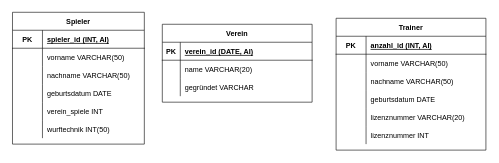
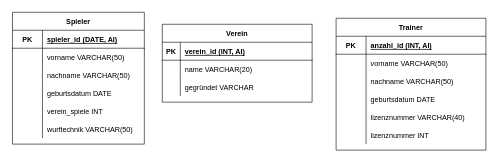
  <mxCell id="0" />
  <mxCell id="1" parent="0" />
  <mxCell id="2" value="Spieler" style="shape=table;startSize=30;container=1;collapsible=1;childLayout=tableLayout;fixedRows=1;rowLines=0;fontStyle=1;align=center;resizeLast=1;" parent="1" vertex="1"><mxGeometry x="20" y="20" width="220" height="220" as="geometry" /></mxCell>
  <mxCell id="3" value="" style="shape=tableRow;horizontal=0;startSize=0;swimlaneHead=0;swimlaneBody=0;fillColor=none;collapsible=0;dropTarget=0;points=[[0,0.5],[1,0.5]];portConstraint=eastwest;top=0;left=0;right=0;bottom=1;" parent="2" vertex="1"><mxGeometry y="30" width="220" height="30" as="geometry" /></mxCell>
  <mxCell id="4" value="PK" style="shape=partialRectangle;connectable=0;fillColor=none;top=0;left=0;bottom=0;right=0;fontStyle=1;overflow=hidden;" parent="3" vertex="1"><mxGeometry width="50.0" height="30" as="geometry"><mxRectangle width="50.0" height="30" as="alternateBounds" /></mxGeometry></mxCell>
- <mxCell id="5" value="spieler_id (INT, AI)" style="shape=partialRectangle;connectable=0;fillColor=none;top=0;left=0;bottom=0;right=0;align=left;spacingLeft=6;fontStyle=5;overflow=hidden;" parent="3" vertex="1"><mxGeometry x="50.0" width="170.0" height="30" as="geometry"><mxRectangle width="170.0" height="30" as="alternateBounds" /></mxGeometry></mxCell>
+ <mxCell id="5" value="spieler_id (DATE, AI)" style="shape=partialRectangle;connectable=0;fillColor=none;top=0;left=0;bottom=0;right=0;align=left;spacingLeft=6;fontStyle=5;overflow=hidden;" parent="3" vertex="1"><mxGeometry x="50.0" width="170.0" height="30" as="geometry"><mxRectangle width="170.0" height="30" as="alternateBounds" /></mxGeometry></mxCell>
  <mxCell id="6" value="" style="shape=tableRow;horizontal=0;startSize=0;swimlaneHead=0;swimlaneBody=0;fillColor=none;collapsible=0;dropTarget=0;points=[[0,0.5],[1,0.5]];portConstraint=eastwest;top=0;left=0;right=0;bottom=0;" parent="2" vertex="1"><mxGeometry y="60" width="220" height="30" as="geometry" /></mxCell>
  <mxCell id="7" value="" style="shape=partialRectangle;connectable=0;fillColor=none;top=0;left=0;bottom=0;right=0;editable=1;overflow=hidden;" parent="6" vertex="1"><mxGeometry width="50.0" height="30" as="geometry"><mxRectangle width="50.0" height="30" as="alternateBounds" /></mxGeometry></mxCell>
  <mxCell id="8" value="vorname VARCHAR(50)" style="shape=partialRectangle;connectable=0;fillColor=none;top=0;left=0;bottom=0;right=0;align=left;spacingLeft=6;overflow=hidden;" parent="6" vertex="1"><mxGeometry x="50.0" width="170.0" height="30" as="geometry"><mxRectangle width="170.0" height="30" as="alternateBounds" /></mxGeometry></mxCell>
  <mxCell id="9" value="" style="shape=tableRow;horizontal=0;startSize=0;swimlaneHead=0;swimlaneBody=0;fillColor=none;collapsible=0;dropTarget=0;points=[[0,0.5],[1,0.5]];portConstraint=eastwest;top=0;left=0;right=0;bottom=0;" vertex="1" parent="2"><mxGeometry y="90" width="220" height="30" as="geometry" /></mxCell>
  <mxCell id="10" value="" style="shape=partialRectangle;connectable=0;fillColor=none;top=0;left=0;bottom=0;right=0;editable=1;overflow=hidden;" vertex="1" parent="9"><mxGeometry width="50.0" height="30" as="geometry"><mxRectangle width="50.0" height="30" as="alternateBounds" /></mxGeometry></mxCell>
  <mxCell id="11" value="nachname VARCHAR(50)" style="shape=partialRectangle;connectable=0;fillColor=none;top=0;left=0;bottom=0;right=0;align=left;spacingLeft=6;overflow=hidden;" vertex="1" parent="9"><mxGeometry x="50.0" width="170.0" height="30" as="geometry"><mxRectangle width="170.0" height="30" as="alternateBounds" /></mxGeometry></mxCell>
  <mxCell id="12" value="" style="shape=tableRow;horizontal=0;startSize=0;swimlaneHead=0;swimlaneBody=0;fillColor=none;collapsible=0;dropTarget=0;points=[[0,0.5],[1,0.5]];portConstraint=eastwest;top=0;left=0;right=0;bottom=0;" parent="2" vertex="1"><mxGeometry y="120" width="220" height="30" as="geometry" /></mxCell>
  <mxCell id="13" value="" style="shape=partialRectangle;connectable=0;fillColor=none;top=0;left=0;bottom=0;right=0;editable=1;overflow=hidden;" parent="12" vertex="1"><mxGeometry width="50.0" height="30" as="geometry"><mxRectangle width="50.0" height="30" as="alternateBounds" /></mxGeometry></mxCell>
  <mxCell id="14" value="geburtsdatum DATE" style="shape=partialRectangle;connectable=0;fillColor=none;top=0;left=0;bottom=0;right=0;align=left;spacingLeft=6;overflow=hidden;" parent="12" vertex="1"><mxGeometry x="50.0" width="170.0" height="30" as="geometry"><mxRectangle width="170.0" height="30" as="alternateBounds" /></mxGeometry></mxCell>
  <mxCell id="15" value="" style="shape=tableRow;horizontal=0;startSize=0;swimlaneHead=0;swimlaneBody=0;fillColor=none;collapsible=0;dropTarget=0;points=[[0,0.5],[1,0.5]];portConstraint=eastwest;top=0;left=0;right=0;bottom=0;" vertex="1" parent="2"><mxGeometry y="150" width="220" height="30" as="geometry" /></mxCell>
  <mxCell id="16" value="" style="shape=partialRectangle;connectable=0;fillColor=none;top=0;left=0;bottom=0;right=0;editable=1;overflow=hidden;" vertex="1" parent="15"><mxGeometry width="50.0" height="30" as="geometry"><mxRectangle width="50.0" height="30" as="alternateBounds" /></mxGeometry></mxCell>
  <mxCell id="17" value="verein_spiele INT" style="shape=partialRectangle;connectable=0;fillColor=none;top=0;left=0;bottom=0;right=0;align=left;spacingLeft=6;overflow=hidden;" vertex="1" parent="15"><mxGeometry x="50.0" width="170.0" height="30" as="geometry"><mxRectangle width="170.0" height="30" as="alternateBounds" /></mxGeometry></mxCell>
  <mxCell id="18" value="" style="shape=tableRow;horizontal=0;startSize=0;swimlaneHead=0;swimlaneBody=0;fillColor=none;collapsible=0;dropTarget=0;points=[[0,0.5],[1,0.5]];portConstraint=eastwest;top=0;left=0;right=0;bottom=0;" vertex="1" parent="2"><mxGeometry y="180" width="220" height="30" as="geometry" /></mxCell>
  <mxCell id="19" value="" style="shape=partialRectangle;connectable=0;fillColor=none;top=0;left=0;bottom=0;right=0;editable=1;overflow=hidden;" vertex="1" parent="18"><mxGeometry width="50.0" height="30" as="geometry"><mxRectangle width="50.0" height="30" as="alternateBounds" /></mxGeometry></mxCell>
- <mxCell id="20" value="wurftechnik INT(50)" style="shape=partialRectangle;connectable=0;fillColor=none;top=0;left=0;bottom=0;right=0;align=left;spacingLeft=6;overflow=hidden;" vertex="1" parent="18"><mxGeometry x="50.0" width="170.0" height="30" as="geometry"><mxRectangle width="170.0" height="30" as="alternateBounds" /></mxGeometry></mxCell>
+ <mxCell id="20" value="wurftechnik VARCHAR(50)" style="shape=partialRectangle;connectable=0;fillColor=none;top=0;left=0;bottom=0;right=0;align=left;spacingLeft=6;overflow=hidden;" vertex="1" parent="18"><mxGeometry x="50.0" width="170.0" height="30" as="geometry"><mxRectangle width="170.0" height="30" as="alternateBounds" /></mxGeometry></mxCell>
  <mxCell id="21" value="Trainer" style="shape=table;startSize=30;container=1;collapsible=1;childLayout=tableLayout;fixedRows=1;rowLines=0;fontStyle=1;align=center;resizeLast=1;" parent="1" vertex="1"><mxGeometry x="560" y="30" width="250" height="220" as="geometry" /></mxCell>
  <mxCell id="22" value="" style="shape=tableRow;horizontal=0;startSize=0;swimlaneHead=0;swimlaneBody=0;fillColor=none;collapsible=0;dropTarget=0;points=[[0,0.5],[1,0.5]];portConstraint=eastwest;top=0;left=0;right=0;bottom=1;" parent="21" vertex="1"><mxGeometry y="30" width="250" height="30" as="geometry" /></mxCell>
  <mxCell id="23" value="PK" style="shape=partialRectangle;connectable=0;fillColor=none;top=0;left=0;bottom=0;right=0;fontStyle=1;overflow=hidden;" parent="22" vertex="1"><mxGeometry width="50.0" height="30" as="geometry"><mxRectangle width="50.0" height="30" as="alternateBounds" /></mxGeometry></mxCell>
  <mxCell id="24" value="anzahl_id (INT, AI)" style="shape=partialRectangle;connectable=0;fillColor=none;top=0;left=0;bottom=0;right=0;align=left;spacingLeft=6;fontStyle=5;overflow=hidden;" parent="22" vertex="1"><mxGeometry x="50.0" width="200.0" height="30" as="geometry"><mxRectangle width="200.0" height="30" as="alternateBounds" /></mxGeometry></mxCell>
  <mxCell id="25" value="" style="shape=tableRow;horizontal=0;startSize=0;swimlaneHead=0;swimlaneBody=0;fillColor=none;collapsible=0;dropTarget=0;points=[[0,0.5],[1,0.5]];portConstraint=eastwest;top=0;left=0;right=0;bottom=0;" parent="21" vertex="1"><mxGeometry y="60" width="250" height="30" as="geometry" /></mxCell>
  <mxCell id="26" value="" style="shape=partialRectangle;connectable=0;fillColor=none;top=0;left=0;bottom=0;right=0;editable=1;overflow=hidden;" parent="25" vertex="1"><mxGeometry width="50.0" height="30" as="geometry"><mxRectangle width="50.0" height="30" as="alternateBounds" /></mxGeometry></mxCell>
  <mxCell id="27" value="vorname VARCHAR(50)" style="shape=partialRectangle;connectable=0;fillColor=none;top=0;left=0;bottom=0;right=0;align=left;spacingLeft=6;overflow=hidden;" parent="25" vertex="1"><mxGeometry x="50.0" width="200.0" height="30" as="geometry"><mxRectangle width="200.0" height="30" as="alternateBounds" /></mxGeometry></mxCell>
  <mxCell id="28" value="" style="shape=tableRow;horizontal=0;startSize=0;swimlaneHead=0;swimlaneBody=0;fillColor=none;collapsible=0;dropTarget=0;points=[[0,0.5],[1,0.5]];portConstraint=eastwest;top=0;left=0;right=0;bottom=0;" parent="21" vertex="1"><mxGeometry y="90" width="250" height="30" as="geometry" /></mxCell>
  <mxCell id="29" value="" style="shape=partialRectangle;connectable=0;fillColor=none;top=0;left=0;bottom=0;right=0;editable=1;overflow=hidden;" parent="28" vertex="1"><mxGeometry width="50.0" height="30" as="geometry"><mxRectangle width="50.0" height="30" as="alternateBounds" /></mxGeometry></mxCell>
  <mxCell id="30" value="nachname VARCHAR(50)" style="shape=partialRectangle;connectable=0;fillColor=none;top=0;left=0;bottom=0;right=0;align=left;spacingLeft=6;overflow=hidden;" parent="28" vertex="1"><mxGeometry x="50.0" width="200.0" height="30" as="geometry"><mxRectangle width="200.0" height="30" as="alternateBounds" /></mxGeometry></mxCell>
  <mxCell id="31" value="" style="shape=tableRow;horizontal=0;startSize=0;swimlaneHead=0;swimlaneBody=0;fillColor=none;collapsible=0;dropTarget=0;points=[[0,0.5],[1,0.5]];portConstraint=eastwest;top=0;left=0;right=0;bottom=0;" vertex="1" parent="21"><mxGeometry y="120" width="250" height="30" as="geometry" /></mxCell>
  <mxCell id="32" value="" style="shape=partialRectangle;connectable=0;fillColor=none;top=0;left=0;bottom=0;right=0;editable=1;overflow=hidden;" vertex="1" parent="31"><mxGeometry width="50.0" height="30" as="geometry"><mxRectangle width="50.0" height="30" as="alternateBounds" /></mxGeometry></mxCell>
  <mxCell id="33" value="geburtsdatum DATE" style="shape=partialRectangle;connectable=0;fillColor=none;top=0;left=0;bottom=0;right=0;align=left;spacingLeft=6;overflow=hidden;" vertex="1" parent="31"><mxGeometry x="50.0" width="200.0" height="30" as="geometry"><mxRectangle width="200.0" height="30" as="alternateBounds" /></mxGeometry></mxCell>
  <mxCell id="34" value="" style="shape=tableRow;horizontal=0;startSize=0;swimlaneHead=0;swimlaneBody=0;fillColor=none;collapsible=0;dropTarget=0;points=[[0,0.5],[1,0.5]];portConstraint=eastwest;top=0;left=0;right=0;bottom=0;" vertex="1" parent="21"><mxGeometry y="150" width="250" height="30" as="geometry" /></mxCell>
  <mxCell id="35" value="" style="shape=partialRectangle;connectable=0;fillColor=none;top=0;left=0;bottom=0;right=0;editable=1;overflow=hidden;" vertex="1" parent="34"><mxGeometry width="50.0" height="30" as="geometry"><mxRectangle width="50.0" height="30" as="alternateBounds" /></mxGeometry></mxCell>
- <mxCell id="36" value="lizenznummer VARCHAR(20)" style="shape=partialRectangle;connectable=0;fillColor=none;top=0;left=0;bottom=0;right=0;align=left;spacingLeft=6;overflow=hidden;" vertex="1" parent="34"><mxGeometry x="50.0" width="200.0" height="30" as="geometry"><mxRectangle width="200.0" height="30" as="alternateBounds" /></mxGeometry></mxCell>
+ <mxCell id="36" value="lizenznummer VARCHAR(40)" style="shape=partialRectangle;connectable=0;fillColor=none;top=0;left=0;bottom=0;right=0;align=left;spacingLeft=6;overflow=hidden;" vertex="1" parent="34"><mxGeometry x="50.0" width="200.0" height="30" as="geometry"><mxRectangle width="200.0" height="30" as="alternateBounds" /></mxGeometry></mxCell>
  <mxCell id="37" value="" style="shape=tableRow;horizontal=0;startSize=0;swimlaneHead=0;swimlaneBody=0;fillColor=none;collapsible=0;dropTarget=0;points=[[0,0.5],[1,0.5]];portConstraint=eastwest;top=0;left=0;right=0;bottom=0;" vertex="1" parent="21"><mxGeometry y="180" width="250" height="30" as="geometry" /></mxCell>
  <mxCell id="38" value="" style="shape=partialRectangle;connectable=0;fillColor=none;top=0;left=0;bottom=0;right=0;editable=1;overflow=hidden;" vertex="1" parent="37"><mxGeometry width="50.0" height="30" as="geometry"><mxRectangle width="50.0" height="30" as="alternateBounds" /></mxGeometry></mxCell>
  <mxCell id="39" value="lizenznummer INT" style="shape=partialRectangle;connectable=0;fillColor=none;top=0;left=0;bottom=0;right=0;align=left;spacingLeft=6;overflow=hidden;" vertex="1" parent="37"><mxGeometry x="50.0" width="200.0" height="30" as="geometry"><mxRectangle width="200.0" height="30" as="alternateBounds" /></mxGeometry></mxCell>
  <mxCell id="40" value="Verein" style="shape=table;startSize=30;container=1;collapsible=1;childLayout=tableLayout;fixedRows=1;rowLines=0;fontStyle=1;align=center;resizeLast=1;" parent="1" vertex="1"><mxGeometry x="270" y="40" width="250" height="130" as="geometry" /></mxCell>
  <mxCell id="41" value="" style="shape=tableRow;horizontal=0;startSize=0;swimlaneHead=0;swimlaneBody=0;fillColor=none;collapsible=0;dropTarget=0;points=[[0,0.5],[1,0.5]];portConstraint=eastwest;top=0;left=0;right=0;bottom=1;" parent="40" vertex="1"><mxGeometry y="30" width="250" height="30" as="geometry" /></mxCell>
  <mxCell id="42" value="PK" style="shape=partialRectangle;connectable=0;fillColor=none;top=0;left=0;bottom=0;right=0;fontStyle=1;overflow=hidden;" parent="41" vertex="1"><mxGeometry width="30" height="30" as="geometry"><mxRectangle width="30" height="30" as="alternateBounds" /></mxGeometry></mxCell>
- <mxCell id="43" value="verein_id (DATE, AI)" style="shape=partialRectangle;connectable=0;fillColor=none;top=0;left=0;bottom=0;right=0;align=left;spacingLeft=6;fontStyle=5;overflow=hidden;" parent="41" vertex="1"><mxGeometry x="30" width="220" height="30" as="geometry"><mxRectangle width="220" height="30" as="alternateBounds" /></mxGeometry></mxCell>
+ <mxCell id="43" value="verein_id (INT, AI)" style="shape=partialRectangle;connectable=0;fillColor=none;top=0;left=0;bottom=0;right=0;align=left;spacingLeft=6;fontStyle=5;overflow=hidden;" parent="41" vertex="1"><mxGeometry x="30" width="220" height="30" as="geometry"><mxRectangle width="220" height="30" as="alternateBounds" /></mxGeometry></mxCell>
  <mxCell id="44" value="" style="shape=tableRow;horizontal=0;startSize=0;swimlaneHead=0;swimlaneBody=0;fillColor=none;collapsible=0;dropTarget=0;points=[[0,0.5],[1,0.5]];portConstraint=eastwest;top=0;left=0;right=0;bottom=0;" parent="40" vertex="1"><mxGeometry y="60" width="250" height="30" as="geometry" /></mxCell>
  <mxCell id="45" value="" style="shape=partialRectangle;connectable=0;fillColor=none;top=0;left=0;bottom=0;right=0;editable=1;overflow=hidden;" parent="44" vertex="1"><mxGeometry width="30" height="30" as="geometry"><mxRectangle width="30" height="30" as="alternateBounds" /></mxGeometry></mxCell>
  <mxCell id="46" value="name VARCHAR(20)" style="shape=partialRectangle;connectable=0;fillColor=none;top=0;left=0;bottom=0;right=0;align=left;spacingLeft=6;overflow=hidden;" parent="44" vertex="1"><mxGeometry x="30" width="220" height="30" as="geometry"><mxRectangle width="220" height="30" as="alternateBounds" /></mxGeometry></mxCell>
  <mxCell id="47" value="" style="shape=tableRow;horizontal=0;startSize=0;swimlaneHead=0;swimlaneBody=0;fillColor=none;collapsible=0;dropTarget=0;points=[[0,0.5],[1,0.5]];portConstraint=eastwest;top=0;left=0;right=0;bottom=0;" vertex="1" parent="40"><mxGeometry y="90" width="250" height="30" as="geometry" /></mxCell>
  <mxCell id="48" value="" style="shape=partialRectangle;connectable=0;fillColor=none;top=0;left=0;bottom=0;right=0;editable=1;overflow=hidden;" vertex="1" parent="47"><mxGeometry width="30" height="30" as="geometry"><mxRectangle width="30" height="30" as="alternateBounds" /></mxGeometry></mxCell>
  <mxCell id="49" value="gegründet VARCHAR" style="shape=partialRectangle;connectable=0;fillColor=none;top=0;left=0;bottom=0;right=0;align=left;spacingLeft=6;overflow=hidden;" vertex="1" parent="47"><mxGeometry x="30" width="220" height="30" as="geometry"><mxRectangle width="220" height="30" as="alternateBounds" /></mxGeometry></mxCell>
